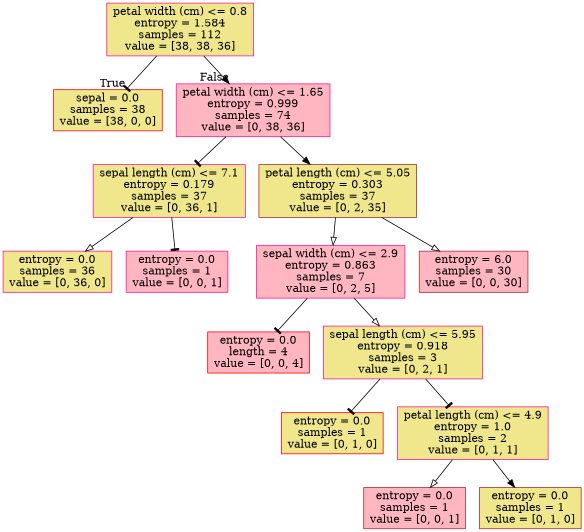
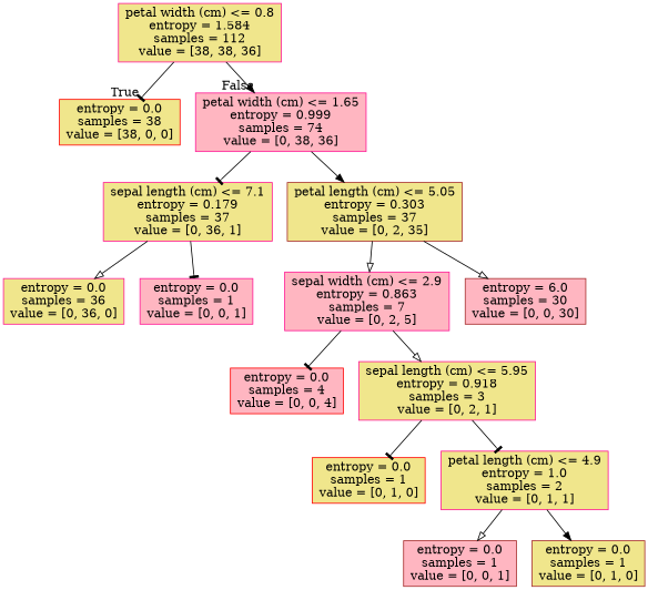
  digraph {
    node [color=deeppink fillcolor=khaki shape=box style=filled]
    edge [arrowhead=tee]
    n1 [label="petal width (cm) <= 0.8\nentropy = 1.584\nsamples = 112\nvalue = [38, 38, 36]"]
-   n2 [color=red label="sepal = 0.0\nsamples = 38\nvalue = [38, 0, 0]"]
+   n2 [color=red label="entropy = 0.0\nsamples = 38\nvalue = [38, 0, 0]"]
    n3 [fillcolor=lightpink label="petal width (cm) <= 1.65\nentropy = 0.999\nsamples = 74\nvalue = [0, 38, 36]"]
    n4 [label="sepal length (cm) <= 7.1\nentropy = 0.179\nsamples = 37\nvalue = [0, 36, 1]"]
    n5 [color=brown label="petal length (cm) <= 5.05\nentropy = 0.303\nsamples = 37\nvalue = [0, 2, 35]"]
    n6 [label="entropy = 0.0\nsamples = 36\nvalue = [0, 36, 0]"]
    n7 [fillcolor=lightpink label="entropy = 0.0\nsamples = 1\nvalue = [0, 0, 1]"]
    n8 [fillcolor=lightpink label="sepal width (cm) <= 2.9\nentropy = 0.863\nsamples = 7\nvalue = [0, 2, 5]"]
    n9 [color=brown fillcolor=lightpink label="entropy = 6.0\nsamples = 30\nvalue = [0, 0, 30]"]
-   n10 [color=red fillcolor=lightpink label="entropy = 0.0\nlength = 4\nvalue = [0, 0, 4]"]
+   n10 [color=red fillcolor=lightpink label="entropy = 0.0\nsamples = 4\nvalue = [0, 0, 4]"]
    n11 [label="sepal length (cm) <= 5.95\nentropy = 0.918\nsamples = 3\nvalue = [0, 2, 1]"]
    n12 [color=red label="entropy = 0.0\nsamples = 1\nvalue = [0, 1, 0]"]
    n13 [label="petal length (cm) <= 4.9\nentropy = 1.0\nsamples = 2\nvalue = [0, 1, 1]"]
    n14 [color=brown fillcolor=lightpink label="entropy = 0.0\nsamples = 1\nvalue = [0, 0, 1]"]
    n15 [color=brown label="entropy = 0.0\nsamples = 1\nvalue = [0, 1, 0]"]
    n1 -> n2 [headlabel=True labelangle=45 labeldistance=2.5]
    n1 -> n3 [arrowhead=normal headlabel=False labelangle=-45 labeldistance=2.5]
    n3 -> n4
    n3 -> n5 [arrowhead=normal]
    n4 -> n6 [arrowhead=onormal]
    n4 -> n7
    n5 -> n8 [arrowhead=onormal]
    n5 -> n9 [arrowhead=onormal]
    n8 -> n10
    n8 -> n11 [arrowhead=onormal]
    n11 -> n12
    n11 -> n13
    n13 -> n14 [arrowhead=onormal]
    n13 -> n15 [arrowhead=normal]
  }
